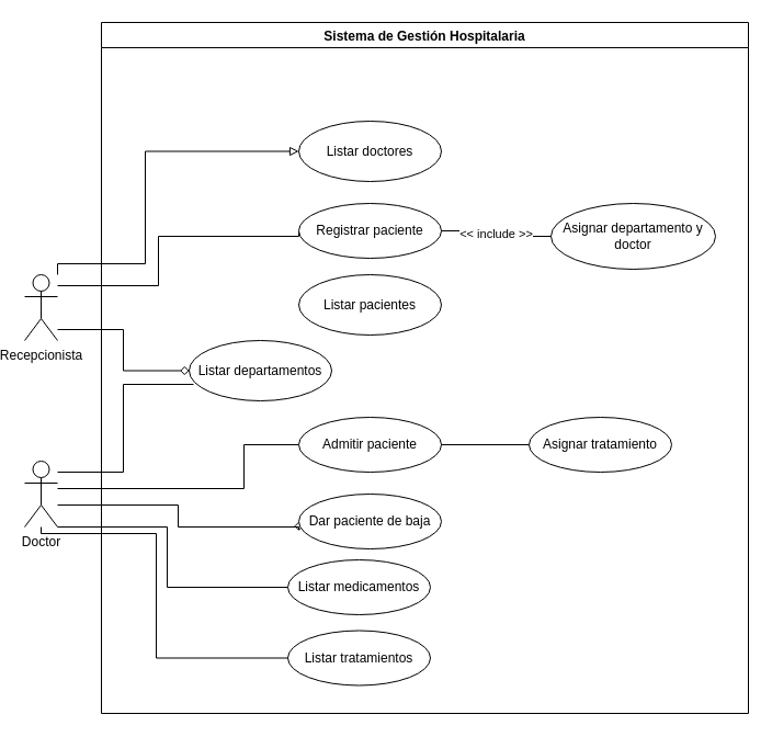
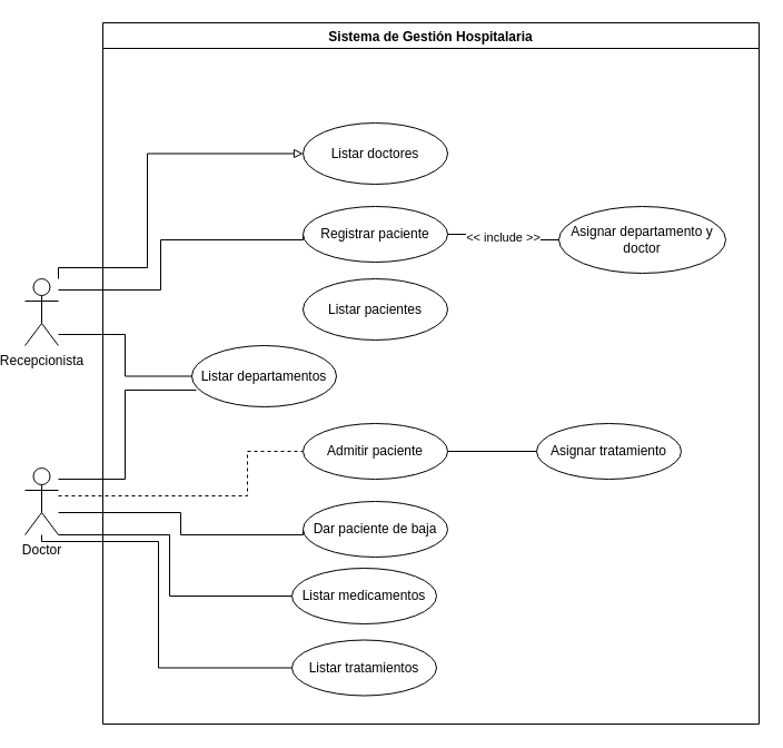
  <mxCell id="0" />
  <mxCell id="1" parent="0" />
  <mxCell id="2" style="edgeStyle=orthogonalEdgeStyle;rounded=0;orthogonalLoop=1;jettySize=auto;html=1;entryX=0;entryY=0.5;entryDx=0;entryDy=0;endArrow=none;endFill=0;" parent="1" source="5" target="16" edge="1"><mxGeometry relative="1" as="geometry"><Array as="points"><mxPoint x="142" y="260" /><mxPoint x="142" y="215" /></Array></mxGeometry></mxCell>
  <mxCell id="3" style="edgeStyle=orthogonalEdgeStyle;rounded=0;orthogonalLoop=1;jettySize=auto;html=1;entryX=0;entryY=0.5;entryDx=0;entryDy=0;endArrow=block;endFill=0;" edge="1" parent="1" source="5" target="20"><mxGeometry relative="1" as="geometry"><Array as="points"><mxPoint x="50" y="240" /><mxPoint x="130" y="240" /><mxPoint x="130" y="138" /></Array></mxGeometry></mxCell>
- <mxCell id="4" style="edgeStyle=orthogonalEdgeStyle;rounded=0;orthogonalLoop=1;jettySize=auto;html=1;entryX=0;entryY=0.5;entryDx=0;entryDy=0;endArrow=diamond;endFill=0;" edge="1" parent="1" source="5" target="23"><mxGeometry relative="1" as="geometry"><Array as="points"><mxPoint x="110" y="300" /><mxPoint x="110" y="338" /></Array></mxGeometry></mxCell>
+ <mxCell id="4" style="edgeStyle=orthogonalEdgeStyle;rounded=0;orthogonalLoop=1;jettySize=auto;html=1;entryX=0;entryY=0.5;entryDx=0;entryDy=0;endArrow=none;endFill=0;" edge="1" parent="1" source="5" target="23"><mxGeometry relative="1" as="geometry"><Array as="points"><mxPoint x="110" y="300" /><mxPoint x="110" y="338" /></Array></mxGeometry></mxCell>
  <mxCell id="5" value="Recepcionista&lt;br&gt;" style="shape=umlActor;verticalLabelPosition=bottom;verticalAlign=top;html=1;outlineConnect=0;" parent="1" vertex="1"><mxGeometry x="20" y="250" width="30" height="60" as="geometry" /></mxCell>
- <mxCell id="6" value="" style="edgeStyle=orthogonalEdgeStyle;rounded=0;orthogonalLoop=1;jettySize=auto;html=1;entryX=0;entryY=0.5;entryDx=0;entryDy=0;endArrow=none;endFill=0;" parent="1" source="11" target="13" edge="1"><mxGeometry relative="1" as="geometry"><Array as="points"><mxPoint x="220" y="445" /><mxPoint x="220" y="405" /></Array></mxGeometry></mxCell>
- <mxCell id="7" style="edgeStyle=orthogonalEdgeStyle;rounded=0;orthogonalLoop=1;jettySize=auto;html=1;entryX=0;entryY=0.5;entryDx=0;entryDy=0;endArrow=diamond;endFill=0;" edge="1" parent="1" source="11" target="17"><mxGeometry relative="1" as="geometry"><Array as="points"><mxPoint x="160" y="460" /><mxPoint x="160" y="480" /><mxPoint x="270" y="480" /></Array></mxGeometry></mxCell>
+ <mxCell id="6" value="" style="edgeStyle=orthogonalEdgeStyle;rounded=0;orthogonalLoop=1;jettySize=auto;html=1;entryX=0;entryY=0.5;entryDx=0;entryDy=0;endArrow=none;endFill=0;dashed=1;" parent="1" source="11" target="13" edge="1"><mxGeometry relative="1" as="geometry"><Array as="points"><mxPoint x="220" y="445" /><mxPoint x="220" y="405" /></Array></mxGeometry></mxCell>
+ <mxCell id="7" style="edgeStyle=orthogonalEdgeStyle;rounded=0;orthogonalLoop=1;jettySize=auto;html=1;entryX=0;entryY=0.5;entryDx=0;entryDy=0;endArrow=none;endFill=0;" edge="1" parent="1" source="11" target="17"><mxGeometry relative="1" as="geometry"><Array as="points"><mxPoint x="160" y="460" /><mxPoint x="160" y="480" /><mxPoint x="270" y="480" /></Array></mxGeometry></mxCell>
  <mxCell id="8" style="edgeStyle=orthogonalEdgeStyle;rounded=0;orthogonalLoop=1;jettySize=auto;html=1;entryX=0;entryY=0.5;entryDx=0;entryDy=0;endArrow=none;endFill=0;" edge="1" parent="1" source="11" target="19"><mxGeometry relative="1" as="geometry"><Array as="points"><mxPoint x="150" y="480" /><mxPoint x="150" y="535" /></Array></mxGeometry></mxCell>
  <mxCell id="9" style="edgeStyle=orthogonalEdgeStyle;rounded=0;orthogonalLoop=1;jettySize=auto;html=1;entryX=0.031;entryY=0.727;entryDx=0;entryDy=0;entryPerimeter=0;endArrow=none;endFill=0;" edge="1" parent="1" source="11" target="23"><mxGeometry relative="1" as="geometry"><Array as="points"><mxPoint x="110" y="430" /><mxPoint x="110" y="350" /></Array></mxGeometry></mxCell>
  <mxCell id="10" style="edgeStyle=orthogonalEdgeStyle;rounded=0;orthogonalLoop=1;jettySize=auto;html=1;entryX=0;entryY=0.5;entryDx=0;entryDy=0;endArrow=none;endFill=0;" edge="1" parent="1" source="11" target="24"><mxGeometry relative="1" as="geometry"><Array as="points"><mxPoint x="35" y="486" /><mxPoint x="140" y="486" /><mxPoint x="140" y="600" /></Array></mxGeometry></mxCell>
  <mxCell id="11" value="Doctor" style="shape=umlActor;verticalLabelPosition=bottom;verticalAlign=top;html=1;outlineConnect=0;" parent="1" vertex="1"><mxGeometry x="20" y="420" width="30" height="60" as="geometry" /></mxCell>
  <mxCell id="12" value="Sistema de Gestión Hospitalaria" style="swimlane;fillColor=none;" parent="1" vertex="1"><mxGeometry x="90" y="20" width="590" height="630" as="geometry"><mxRectangle x="140" y="115" width="220" height="30" as="alternateBounds" /></mxGeometry></mxCell>
  <mxCell id="13" value="Admitir paciente" style="ellipse;whiteSpace=wrap;html=1;" parent="12" vertex="1"><mxGeometry x="180" y="360" width="130" height="50" as="geometry" /></mxCell>
  <mxCell id="14" value="Asignar tratamiento" style="ellipse;whiteSpace=wrap;html=1;" parent="12" vertex="1"><mxGeometry x="390" y="360" width="130" height="50" as="geometry" /></mxCell>
  <mxCell id="15" style="edgeStyle=orthogonalEdgeStyle;rounded=0;orthogonalLoop=1;jettySize=auto;html=1;endArrow=none;endFill=0;entryX=0;entryY=0.5;entryDx=0;entryDy=0;" parent="12" source="13" target="14" edge="1"><mxGeometry relative="1" as="geometry"><mxPoint x="340" y="395" as="targetPoint" /></mxGeometry></mxCell>
  <mxCell id="16" value="Registrar paciente" style="ellipse;whiteSpace=wrap;html=1;" parent="12" vertex="1"><mxGeometry x="180" y="165" width="130" height="50" as="geometry" /></mxCell>
  <mxCell id="17" value="Dar paciente de baja" style="ellipse;whiteSpace=wrap;html=1;" vertex="1" parent="12"><mxGeometry x="180" y="430" width="130" height="50" as="geometry" /></mxCell>
  <mxCell id="18" value="Listar pacientes" style="ellipse;whiteSpace=wrap;html=1;" vertex="1" parent="12"><mxGeometry x="180" y="230" width="130" height="55" as="geometry" /></mxCell>
  <mxCell id="19" value="Listar medicamentos" style="ellipse;whiteSpace=wrap;html=1;" vertex="1" parent="12"><mxGeometry x="170" y="490" width="130" height="50" as="geometry" /></mxCell>
  <mxCell id="20" value="Listar doctores" style="ellipse;whiteSpace=wrap;html=1;" vertex="1" parent="12"><mxGeometry x="180" y="90" width="130" height="55" as="geometry" /></mxCell>
  <mxCell id="21" value="Asignar departamento y doctor" style="ellipse;whiteSpace=wrap;html=1;" parent="12" vertex="1"><mxGeometry x="410" y="165" width="150" height="60" as="geometry" /></mxCell>
  <mxCell id="22" value="&amp;lt;&amp;lt; include &amp;gt;&amp;gt;" style="edgeStyle=orthogonalEdgeStyle;rounded=0;orthogonalLoop=1;jettySize=auto;html=1;endArrow=none;endFill=0;entryX=0;entryY=0.5;entryDx=0;entryDy=0;" parent="12" source="16" target="21" edge="1"><mxGeometry relative="1" as="geometry"><mxPoint x="320" y="195" as="targetPoint" /></mxGeometry></mxCell>
  <mxCell id="23" value="Listar departamentos" style="ellipse;whiteSpace=wrap;html=1;" vertex="1" parent="12"><mxGeometry x="80" y="290" width="130" height="55" as="geometry" /></mxCell>
  <mxCell id="24" value="Listar tratamientos" style="ellipse;whiteSpace=wrap;html=1;" vertex="1" parent="12"><mxGeometry x="170" y="554.5" width="130" height="50" as="geometry" /></mxCell>
